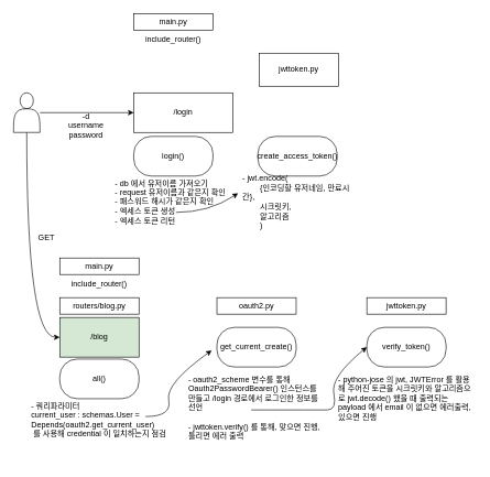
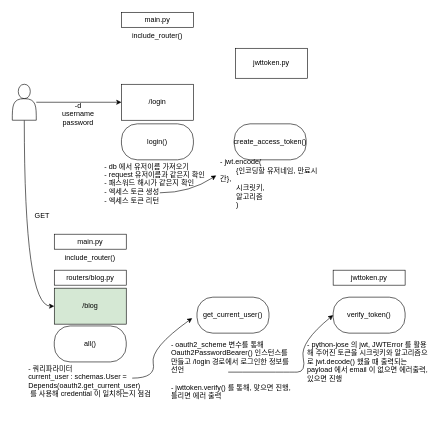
  <mxCell id="0" />
  <mxCell id="1" parent="0" />
  <mxCell id="2" style="edgeStyle=orthogonalEdgeStyle;rounded=0;orthogonalLoop=1;jettySize=auto;html=1;entryX=0;entryY=0.5;entryDx=0;entryDy=0;" parent="1" source="4" target="5" edge="1"><mxGeometry relative="1" as="geometry" /></mxCell>
  <mxCell id="3" style="edgeStyle=orthogonalEdgeStyle;rounded=0;orthogonalLoop=1;jettySize=auto;html=1;entryX=0;entryY=0.5;entryDx=0;entryDy=0;curved=1;exitX=0.5;exitY=1;exitDx=0;exitDy=0;" edge="1" parent="1" source="4" target="13"><mxGeometry relative="1" as="geometry" /></mxCell>
  <mxCell id="4" value="" style="shape=actor;whiteSpace=wrap;html=1;" parent="1" vertex="1"><mxGeometry x="20" y="140" width="40" height="60" as="geometry" /></mxCell>
- <mxCell id="5" value="/login" style="rounded=0;whiteSpace=wrap;html=1;" parent="1" vertex="1"><mxGeometry x="202" y="140" width="150" height="60" as="geometry" /></mxCell>
+ <mxCell id="5" value="/login" style="rounded=0;whiteSpace=wrap;html=1;" parent="1" vertex="1"><mxGeometry x="202" y="140" width="120" height="60" as="geometry" /></mxCell>
  <mxCell id="6" value="-d&lt;br&gt;username&lt;br&gt;password" style="text;html=1;strokeColor=none;fillColor=none;align=center;verticalAlign=middle;whiteSpace=wrap;rounded=0;" parent="1" vertex="1"><mxGeometry x="110" y="180" width="40" height="20" as="geometry" /></mxCell>
  <mxCell id="7" value="login()" style="rounded=1;whiteSpace=wrap;html=1;arcSize=44;" parent="1" vertex="1"><mxGeometry x="202" y="206" width="120" height="60" as="geometry" /></mxCell>
  <mxCell id="8" value="- db 에서 유저이름 가져오기&lt;br&gt;- request 유저이름과 같은지 확인&lt;br&gt;- 패스워드 해시가 같은지 확인&lt;br&gt;- 엑세스 토큰 생성&lt;br&gt;- 엑세스 토큰 리턴" style="text;html=1;strokeColor=none;fillColor=none;align=left;verticalAlign=middle;whiteSpace=wrap;rounded=0;" parent="1" vertex="1"><mxGeometry x="172" y="242" width="180" height="126" as="geometry" /></mxCell>
  <mxCell id="9" value="create_access_token()" style="rounded=1;whiteSpace=wrap;html=1;arcSize=44;" parent="1" vertex="1"><mxGeometry x="390" y="206" width="120" height="60" as="geometry" /></mxCell>
  <mxCell id="10" value="jwttoken.py" style="rounded=1;whiteSpace=wrap;html=1;arcSize=0;" parent="1" vertex="1"><mxGeometry x="392" y="80" width="120" height="50" as="geometry" /></mxCell>
  <mxCell id="11" value="" style="curved=1;endArrow=classic;html=1;" parent="1" edge="1"><mxGeometry width="50" height="50" relative="1" as="geometry"><mxPoint x="266" y="321" as="sourcePoint" /><mxPoint x="360" y="292" as="targetPoint" /><Array as="points"><mxPoint x="316" y="321" /></Array></mxGeometry></mxCell>
  <mxCell id="12" value="- jwt.encode(&lt;br&gt;&amp;nbsp; &amp;nbsp; &amp;nbsp; &amp;nbsp; {인코딩할 유저네임, 만료시간},&lt;br&gt;&amp;nbsp; &amp;nbsp; &amp;nbsp; &amp;nbsp; 시크릿키,&lt;br&gt;&amp;nbsp; &amp;nbsp; &amp;nbsp; &amp;nbsp; 알고리즘&lt;br&gt;&amp;nbsp; &amp;nbsp; &amp;nbsp; &amp;nbsp; )" style="text;html=1;strokeColor=none;fillColor=none;align=left;verticalAlign=middle;whiteSpace=wrap;rounded=0;" parent="1" vertex="1"><mxGeometry x="365" y="242" width="180" height="126" as="geometry" /></mxCell>
  <mxCell id="13" value="/blog" style="rounded=0;whiteSpace=wrap;html=1;fillColor=#d5e8d4;" vertex="1" parent="1"><mxGeometry x="90" y="480" width="120" height="60" as="geometry" /></mxCell>
  <mxCell id="14" value="GET" style="text;html=1;strokeColor=none;fillColor=none;align=center;verticalAlign=middle;whiteSpace=wrap;rounded=0;" vertex="1" parent="1"><mxGeometry x="50" y="350" width="40" height="20" as="geometry" /></mxCell>
  <mxCell id="15" value="- 쿼리파라미터 &lt;br&gt;current_user : schemas.User = Depends(oauth2.get_current_user)&lt;br&gt;&amp;nbsp;를 사용해 credential 이 일치하는지 점검" style="text;html=1;strokeColor=none;fillColor=none;align=left;verticalAlign=top;whiteSpace=wrap;rounded=0;" vertex="1" parent="1"><mxGeometry x="45" y="600" width="210" height="100" as="geometry" /></mxCell>
  <mxCell id="16" value="all()" style="rounded=1;whiteSpace=wrap;html=1;arcSize=44;" vertex="1" parent="1"><mxGeometry x="90" y="543" width="120" height="60" as="geometry" /></mxCell>
- <mxCell id="17" value="oauth2.py" style="rounded=1;whiteSpace=wrap;html=1;arcSize=0;" vertex="1" parent="1"><mxGeometry x="328" y="450" width="120" height="25" as="geometry" /></mxCell>
  <mxCell id="18" value="routers/blog.py" style="rounded=1;whiteSpace=wrap;html=1;arcSize=0;" vertex="1" parent="1"><mxGeometry x="90" y="450" width="120" height="25" as="geometry" /></mxCell>
  <mxCell id="19" value="main.py" style="rounded=1;whiteSpace=wrap;html=1;arcSize=0;" vertex="1" parent="1"><mxGeometry x="90" y="390" width="120" height="25" as="geometry" /></mxCell>
  <mxCell id="20" value="include_router()" style="text;html=1;strokeColor=none;fillColor=none;align=center;verticalAlign=middle;whiteSpace=wrap;rounded=0;" vertex="1" parent="1"><mxGeometry x="105" y="420" width="90" height="20" as="geometry" /></mxCell>
- <mxCell id="21" value="get_current_create()" style="rounded=1;whiteSpace=wrap;html=1;arcSize=44;" vertex="1" parent="1"><mxGeometry x="328" y="495" width="120" height="60" as="geometry" /></mxCell>
+ <mxCell id="21" value="get_current_user()" style="rounded=1;whiteSpace=wrap;html=1;arcSize=44;" vertex="1" parent="1"><mxGeometry x="328" y="495" width="120" height="60" as="geometry" /></mxCell>
  <mxCell id="22" value="- oauth2_scheme 변수를 통해 Oauth2PasswordBearer() 인스턴스를 만들고 /login 경로에서 로그인한 정보를 선언&lt;br&gt;&lt;br&gt;- jwttoken.verify() 를 통해, 맞으면 진행, 틀리면 에러 출력" style="text;html=1;strokeColor=none;fillColor=none;align=left;verticalAlign=top;whiteSpace=wrap;rounded=0;" vertex="1" parent="1"><mxGeometry x="283" y="560" width="210" height="100" as="geometry" /></mxCell>
  <mxCell id="23" value="" style="curved=1;endArrow=classic;html=1;" edge="1" parent="1"><mxGeometry width="50" height="50" relative="1" as="geometry"><mxPoint x="220" y="630" as="sourcePoint" /><mxPoint x="320" y="530" as="targetPoint" /><Array as="points"><mxPoint x="260" y="630" /><mxPoint x="250" y="580" /></Array></mxGeometry></mxCell>
  <mxCell id="24" value="jwttoken.py" style="rounded=1;whiteSpace=wrap;html=1;arcSize=0;" vertex="1" parent="1"><mxGeometry x="555" y="450" width="120" height="25" as="geometry" /></mxCell>
  <mxCell id="25" value="verify_token()" style="rounded=1;whiteSpace=wrap;html=1;arcSize=44;" vertex="1" parent="1"><mxGeometry x="555" y="495" width="120" height="60" as="geometry" /></mxCell>
  <mxCell id="26" value="- python-jose 의 jwt, JWTError 를 활용해 주어진 토큰을 시크릿키와 알고리즘으로 jwt.decode() 했을 때 출력되는 payload 에서 email 이 없으면 에러출력, 있으면 진행" style="text;html=1;strokeColor=none;fillColor=none;align=left;verticalAlign=top;whiteSpace=wrap;rounded=0;" vertex="1" parent="1"><mxGeometry x="510" y="560" width="210" height="100" as="geometry" /></mxCell>
  <mxCell id="27" value="" style="curved=1;endArrow=classic;html=1;entryX=0;entryY=0.5;entryDx=0;entryDy=0;" edge="1" parent="1" target="25"><mxGeometry width="50" height="50" relative="1" as="geometry"><mxPoint x="380" y="620" as="sourcePoint" /><mxPoint x="430" y="570" as="targetPoint" /><Array as="points"><mxPoint x="480" y="620" /><mxPoint x="510" y="620" /><mxPoint x="500" y="570" /></Array></mxGeometry></mxCell>
  <mxCell id="28" value="main.py" style="rounded=1;whiteSpace=wrap;html=1;arcSize=0;" vertex="1" parent="1"><mxGeometry x="202" y="20" width="120" height="25" as="geometry" /></mxCell>
  <mxCell id="29" value="include_router()" style="text;html=1;strokeColor=none;fillColor=none;align=center;verticalAlign=middle;whiteSpace=wrap;rounded=0;" vertex="1" parent="1"><mxGeometry x="217" y="50" width="90" height="20" as="geometry" /></mxCell>
